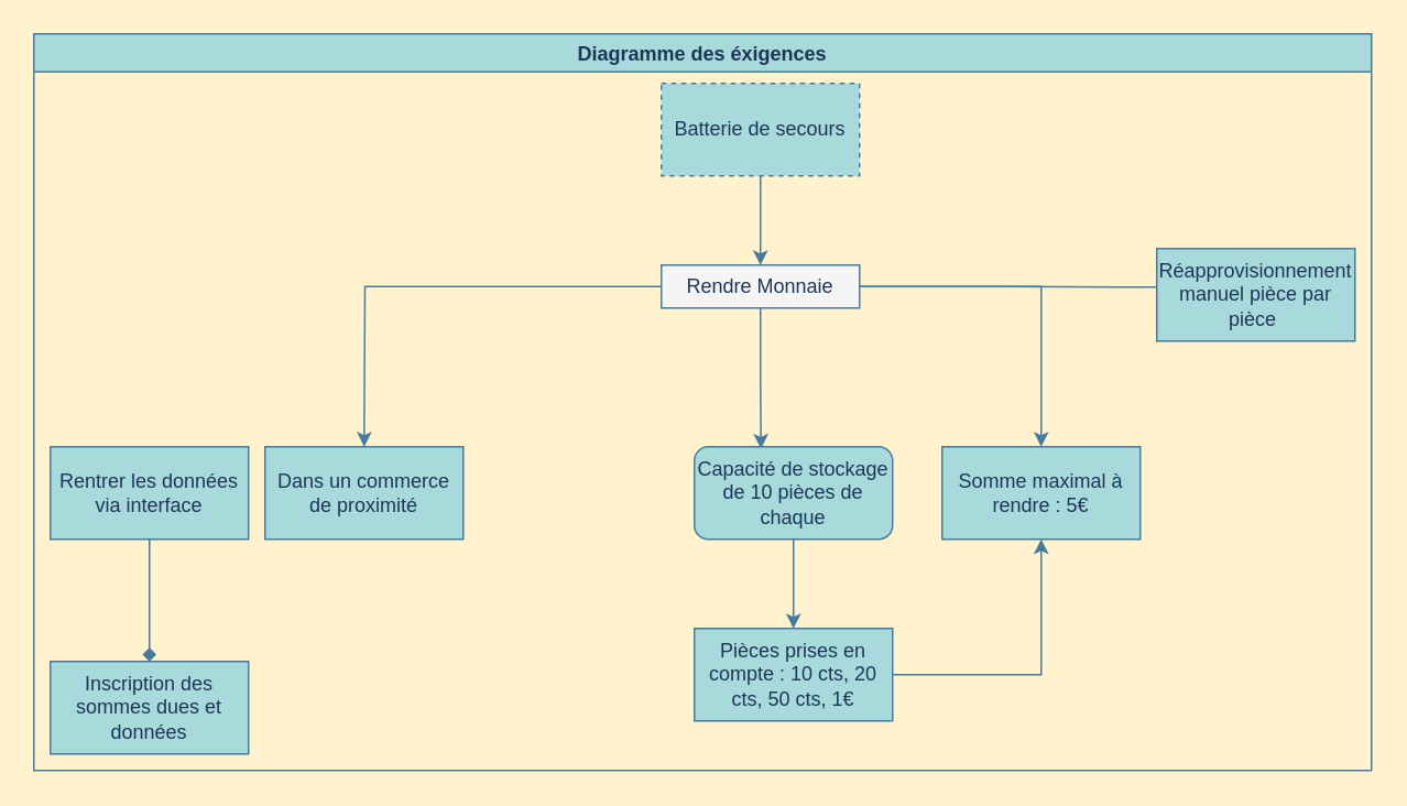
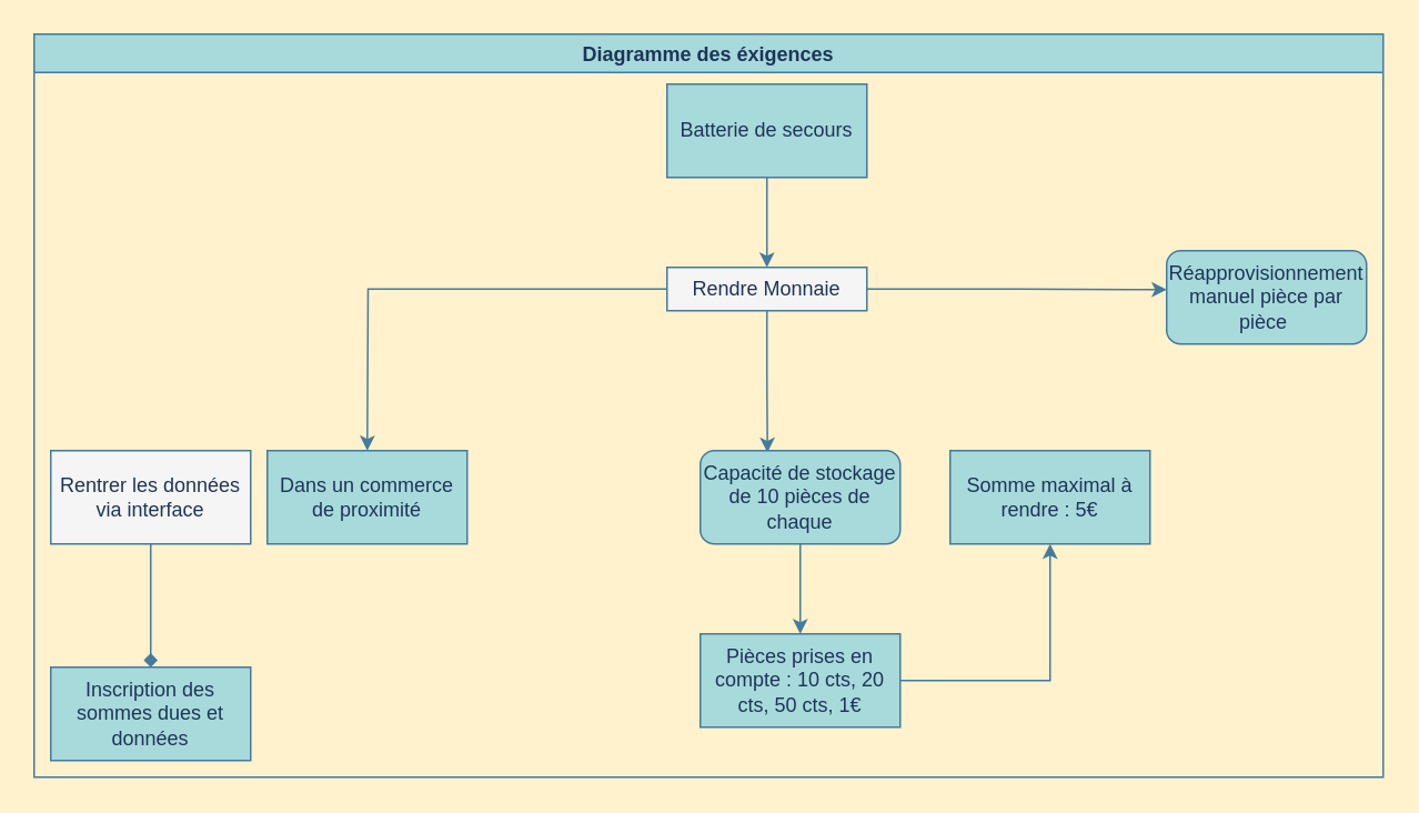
  <mxCell id="0" />
  <mxCell id="1" parent="0" />
  <mxCell id="2" style="edgeStyle=orthogonalEdgeStyle;rounded=0;orthogonalLoop=1;jettySize=auto;html=1;fontColor=#1D3557;strokeColor=#457B9D;fillColor=#A8DADC;labelBackgroundColor=#F1FAEE;" edge="1" parent="1" source="6"><mxGeometry relative="1" as="geometry"><mxPoint x="220.034" y="270" as="targetPoint" /></mxGeometry></mxCell>
  <mxCell id="3" style="edgeStyle=orthogonalEdgeStyle;rounded=0;orthogonalLoop=1;jettySize=auto;html=1;entryX=0.336;entryY=0.021;entryDx=0;entryDy=0;entryPerimeter=0;fontColor=#1D3557;strokeColor=#457B9D;fillColor=#A8DADC;labelBackgroundColor=#F1FAEE;" edge="1" parent="1" source="6" target="12"><mxGeometry relative="1" as="geometry" /></mxCell>
- <mxCell id="4" style="edgeStyle=orthogonalEdgeStyle;rounded=0;orthogonalLoop=1;jettySize=auto;html=1;fontColor=#1D3557;strokeColor=#457B9D;fillColor=#A8DADC;labelBackgroundColor=#F1FAEE;" edge="1" parent="1" source="6" target="14"><mxGeometry relative="1" as="geometry" /></mxCell>
- <mxCell id="5" style="edgeStyle=orthogonalEdgeStyle;rounded=0;orthogonalLoop=1;jettySize=auto;html=1;entryX=0;entryY=0.417;entryDx=0;entryDy=0;entryPerimeter=0;fontColor=#1D3557;strokeColor=#457B9D;fillColor=#A8DADC;labelBackgroundColor=#F1FAEE;endArrow=none;" edge="1" parent="1" source="6" target="15"><mxGeometry relative="1" as="geometry" /></mxCell>
+ <mxCell id="5" style="edgeStyle=orthogonalEdgeStyle;rounded=0;orthogonalLoop=1;jettySize=auto;html=1;entryX=0;entryY=0.417;entryDx=0;entryDy=0;entryPerimeter=0;fontColor=#1D3557;strokeColor=#457B9D;fillColor=#A8DADC;labelBackgroundColor=#F1FAEE;" edge="1" parent="1" source="6" target="15"><mxGeometry relative="1" as="geometry" /></mxCell>
  <mxCell id="6" value="Rendre Monnaie" style="rounded=0;whiteSpace=wrap;html=1;fontColor=#1D3557;strokeColor=#457B9D;fillColor=#f5f5f5;" vertex="1" parent="1"><mxGeometry x="400" y="160" width="120" height="26" as="geometry" /></mxCell>
  <mxCell id="7" style="edgeStyle=orthogonalEdgeStyle;rounded=0;orthogonalLoop=1;jettySize=auto;html=1;entryX=0.5;entryY=0;entryDx=0;entryDy=0;fontColor=#1D3557;strokeColor=#457B9D;fillColor=#A8DADC;labelBackgroundColor=#F1FAEE;endArrow=diamond;" edge="1" parent="1" source="8" target="13"><mxGeometry relative="1" as="geometry" /></mxCell>
- <mxCell id="8" value="Rentrer les données via interface" style="rounded=0;whiteSpace=wrap;html=1;fontColor=#1D3557;strokeColor=#457B9D;fillColor=#A8DADC;" vertex="1" parent="1"><mxGeometry x="30" y="270" width="120" height="56" as="geometry" /></mxCell>
+ <mxCell id="8" value="Rentrer les données via interface" style="rounded=0;whiteSpace=wrap;html=1;fontColor=#1D3557;strokeColor=#457B9D;fillColor=#f5f5f5;" vertex="1" parent="1"><mxGeometry x="30" y="270" width="120" height="56" as="geometry" /></mxCell>
  <mxCell id="9" style="edgeStyle=orthogonalEdgeStyle;rounded=0;orthogonalLoop=1;jettySize=auto;html=1;entryX=0.5;entryY=1;entryDx=0;entryDy=0;fontColor=#1D3557;strokeColor=#457B9D;fillColor=#A8DADC;labelBackgroundColor=#F1FAEE;" edge="1" parent="1" source="10" target="14"><mxGeometry relative="1" as="geometry" /></mxCell>
  <mxCell id="10" value="Pièces prises en compte : 10 cts, 20 cts, 50 cts, 1€" style="rounded=0;whiteSpace=wrap;html=1;fontColor=#1D3557;strokeColor=#457B9D;fillColor=#A8DADC;" vertex="1" parent="1"><mxGeometry x="420" y="380" width="120" height="56" as="geometry" /></mxCell>
  <mxCell id="11" style="edgeStyle=orthogonalEdgeStyle;rounded=0;orthogonalLoop=1;jettySize=auto;html=1;entryX=0.5;entryY=0;entryDx=0;entryDy=0;fontColor=#1D3557;strokeColor=#457B9D;fillColor=#A8DADC;labelBackgroundColor=#F1FAEE;" edge="1" parent="1" source="12" target="10"><mxGeometry relative="1" as="geometry" /></mxCell>
  <mxCell id="12" value="Capacité de stockage de 10 pièces de chaque" style="whiteSpace=wrap;html=1;fontColor=#1D3557;strokeColor=#457B9D;fillColor=#A8DADC;rounded=1;" vertex="1" parent="1"><mxGeometry x="420" y="270" width="120" height="56" as="geometry" /></mxCell>
  <mxCell id="13" value="Inscription des sommes dues et données" style="rounded=0;whiteSpace=wrap;html=1;fontColor=#1D3557;strokeColor=#457B9D;fillColor=#A8DADC;" vertex="1" parent="1"><mxGeometry x="30" y="400" width="120" height="56" as="geometry" /></mxCell>
  <mxCell id="14" value="Somme maximal à rendre : 5€" style="rounded=0;whiteSpace=wrap;html=1;fontColor=#1D3557;strokeColor=#457B9D;fillColor=#A8DADC;" vertex="1" parent="1"><mxGeometry x="570" y="270" width="120" height="56" as="geometry" /></mxCell>
- <mxCell id="15" value="Réapprovisionnement manuel pièce par pièce&amp;nbsp;" style="rounded=0;whiteSpace=wrap;html=1;fontColor=#1D3557;strokeColor=#457B9D;fillColor=#A8DADC;" vertex="1" parent="1"><mxGeometry x="700" y="150" width="120" height="56" as="geometry" /></mxCell>
+ <mxCell id="15" value="Réapprovisionnement manuel pièce par pièce&amp;nbsp;" style="whiteSpace=wrap;html=1;fontColor=#1D3557;strokeColor=#457B9D;fillColor=#A8DADC;rounded=1;" vertex="1" parent="1"><mxGeometry x="700" y="150" width="120" height="56" as="geometry" /></mxCell>
  <mxCell id="16" style="edgeStyle=orthogonalEdgeStyle;rounded=0;orthogonalLoop=1;jettySize=auto;html=1;fontColor=#1D3557;strokeColor=#457B9D;fillColor=#A8DADC;labelBackgroundColor=#F1FAEE;" edge="1" parent="1" source="17" target="6"><mxGeometry relative="1" as="geometry" /></mxCell>
- <mxCell id="17" value="Batterie de secours" style="rounded=0;whiteSpace=wrap;html=1;fontColor=#1D3557;strokeColor=#457B9D;fillColor=#A8DADC;dashed=1;" vertex="1" parent="1"><mxGeometry x="400" y="50" width="120" height="56" as="geometry" /></mxCell>
+ <mxCell id="17" value="Batterie de secours" style="rounded=0;whiteSpace=wrap;html=1;fontColor=#1D3557;strokeColor=#457B9D;fillColor=#A8DADC;" vertex="1" parent="1"><mxGeometry x="400" y="50" width="120" height="56" as="geometry" /></mxCell>
  <mxCell id="18" value="Diagramme des éxigences" style="swimlane;rounded=0;fillColor=#A8DADC;strokeColor=#457B9D;fontColor=#1D3557;" vertex="1" parent="1"><mxGeometry x="20" y="20" width="810" height="446" as="geometry" /></mxCell>
  <mxCell id="19" value="Dans un commerce de proximité" style="rounded=0;whiteSpace=wrap;html=1;fontColor=#1D3557;strokeColor=#457B9D;fillColor=#A8DADC;" vertex="1" parent="18"><mxGeometry x="140" y="250" width="120" height="56" as="geometry" /></mxCell>
